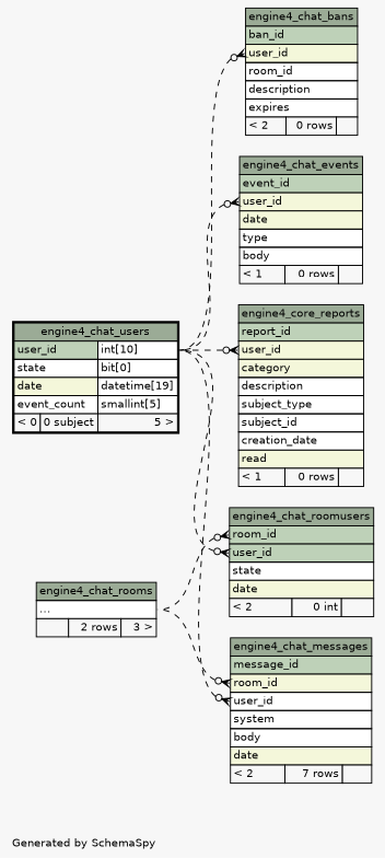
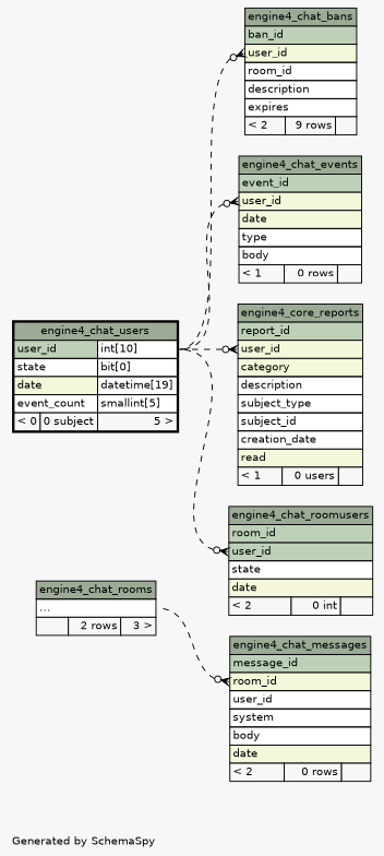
  digraph {
    bgcolor="#f7f7f7"
    fontname=Helvetica
    fontsize=11
    label="\nGenerated by SchemaSpy"
    labeljust=l
    nodesep=0.18
    rankdir=RL
    ranksep=0.46
    node [fontname=Helvetica fontsize=11 shape=plaintext]
    edge [arrowhead=none arrowsize=0.8 arrowtail=crowodot dir=back headport="user_id.type:e" style=dashed tailport="user_id:w"]
-   n1 [label=<     <TABLE BORDER="0" CELLBORDER="1" CELLSPACING="0" BGCOLOR="#ffffff">       <TR><TD COLSPAN="3" BGCOLOR="#9bab96" ALIGN="CENTER">engine4_chat_bans</TD></TR>       <TR><TD PORT="ban_id" COLSPAN="3" BGCOLOR="#bed1b8" ALIGN="LEFT">ban_id</TD></TR>       <TR><TD PORT="user_id" COLSPAN="3" BGCOLOR="#f4f7da" ALIGN="LEFT">user_id</TD></TR>       <TR><TD PORT="room_id" COLSPAN="3" ALIGN="LEFT">room_id</TD></TR>       <TR><TD PORT="description" COLSPAN="3" ALIGN="LEFT">description</TD></TR>       <TR><TD PORT="expires" COLSPAN="3" ALIGN="LEFT">expires</TD></TR>       <TR><TD ALIGN="LEFT" BGCOLOR="#f7f7f7">&lt; 2</TD><TD ALIGN="RIGHT" BGCOLOR="#f7f7f7">0 rows</TD><TD ALIGN="RIGHT" BGCOLOR="#f7f7f7">  </TD></TR>     </TABLE>>]
+   n1 [label=<     <TABLE BORDER="0" CELLBORDER="1" CELLSPACING="0" BGCOLOR="#ffffff">       <TR><TD COLSPAN="3" BGCOLOR="#9bab96" ALIGN="CENTER">engine4_chat_bans</TD></TR>       <TR><TD PORT="ban_id" COLSPAN="3" BGCOLOR="#bed1b8" ALIGN="LEFT">ban_id</TD></TR>       <TR><TD PORT="user_id" COLSPAN="3" BGCOLOR="#f4f7da" ALIGN="LEFT">user_id</TD></TR>       <TR><TD PORT="room_id" COLSPAN="3" ALIGN="LEFT">room_id</TD></TR>       <TR><TD PORT="description" COLSPAN="3" ALIGN="LEFT">description</TD></TR>       <TR><TD PORT="expires" COLSPAN="3" ALIGN="LEFT">expires</TD></TR>       <TR><TD ALIGN="LEFT" BGCOLOR="#f7f7f7">&lt; 2</TD><TD ALIGN="RIGHT" BGCOLOR="#f7f7f7">9 rows</TD><TD ALIGN="RIGHT" BGCOLOR="#f7f7f7">  </TD></TR>     </TABLE>>]
    n2 [label=<     <TABLE BORDER="2" CELLBORDER="1" CELLSPACING="0" BGCOLOR="#ffffff">       <TR><TD COLSPAN="3" BGCOLOR="#9bab96" ALIGN="CENTER">engine4_chat_users</TD></TR>       <TR><TD PORT="user_id" COLSPAN="2" BGCOLOR="#bed1b8" ALIGN="LEFT">user_id</TD><TD PORT="user_id.type" ALIGN="LEFT">int[10]</TD></TR>       <TR><TD PORT="state" COLSPAN="2" ALIGN="LEFT">state</TD><TD PORT="state.type" ALIGN="LEFT">bit[0]</TD></TR>       <TR><TD PORT="date" COLSPAN="2" BGCOLOR="#f4f7da" ALIGN="LEFT">date</TD><TD PORT="date.type" ALIGN="LEFT">datetime[19]</TD></TR>       <TR><TD PORT="event_count" COLSPAN="2" ALIGN="LEFT">event_count</TD><TD PORT="event_count.type" ALIGN="LEFT">smallint[5]</TD></TR>       <TR><TD ALIGN="LEFT" BGCOLOR="#f7f7f7">&lt; 0</TD><TD ALIGN="RIGHT" BGCOLOR="#f7f7f7">0 subject</TD><TD ALIGN="RIGHT" BGCOLOR="#f7f7f7">5 &gt;</TD></TR>     </TABLE>>]
    n3 [label=<     <TABLE BORDER="0" CELLBORDER="1" CELLSPACING="0" BGCOLOR="#ffffff">       <TR><TD COLSPAN="3" BGCOLOR="#9bab96" ALIGN="CENTER">engine4_chat_rooms</TD></TR>       <TR><TD PORT="elipses" COLSPAN="3" ALIGN="LEFT">...</TD></TR>       <TR><TD ALIGN="LEFT" BGCOLOR="#f7f7f7">  </TD><TD ALIGN="RIGHT" BGCOLOR="#f7f7f7">2 rows</TD><TD ALIGN="RIGHT" BGCOLOR="#f7f7f7">3 &gt;</TD></TR>     </TABLE>>]
    n4 [label=<     <TABLE BORDER="0" CELLBORDER="1" CELLSPACING="0" BGCOLOR="#ffffff">       <TR><TD COLSPAN="3" BGCOLOR="#9bab96" ALIGN="CENTER">engine4_chat_events</TD></TR>       <TR><TD PORT="event_id" COLSPAN="3" BGCOLOR="#bed1b8" ALIGN="LEFT">event_id</TD></TR>       <TR><TD PORT="user_id" COLSPAN="3" BGCOLOR="#f4f7da" ALIGN="LEFT">user_id</TD></TR>       <TR><TD PORT="date" COLSPAN="3" BGCOLOR="#f4f7da" ALIGN="LEFT">date</TD></TR>       <TR><TD PORT="type" COLSPAN="3" ALIGN="LEFT">type</TD></TR>       <TR><TD PORT="body" COLSPAN="3" ALIGN="LEFT">body</TD></TR>       <TR><TD ALIGN="LEFT" BGCOLOR="#f7f7f7">&lt; 1</TD><TD ALIGN="RIGHT" BGCOLOR="#f7f7f7">0 rows</TD><TD ALIGN="RIGHT" BGCOLOR="#f7f7f7">  </TD></TR>     </TABLE>>]
-   n5 [label=<     <TABLE BORDER="0" CELLBORDER="1" CELLSPACING="0" BGCOLOR="#ffffff">       <TR><TD COLSPAN="3" BGCOLOR="#9bab96" ALIGN="CENTER">engine4_chat_messages</TD></TR>       <TR><TD PORT="message_id" COLSPAN="3" BGCOLOR="#bed1b8" ALIGN="LEFT">message_id</TD></TR>       <TR><TD PORT="room_id" COLSPAN="3" BGCOLOR="#f4f7da" ALIGN="LEFT">room_id</TD></TR>       <TR><TD PORT="user_id" COLSPAN="3" ALIGN="LEFT">user_id</TD></TR>       <TR><TD PORT="system" COLSPAN="3" ALIGN="LEFT">system</TD></TR>       <TR><TD PORT="body" COLSPAN="3" ALIGN="LEFT">body</TD></TR>       <TR><TD PORT="date" COLSPAN="3" BGCOLOR="#f4f7da" ALIGN="LEFT">date</TD></TR>       <TR><TD ALIGN="LEFT" BGCOLOR="#f7f7f7">&lt; 2</TD><TD ALIGN="RIGHT" BGCOLOR="#f7f7f7">7 rows</TD><TD ALIGN="RIGHT" BGCOLOR="#f7f7f7">  </TD></TR>     </TABLE>>]
+   n5 [label=<     <TABLE BORDER="0" CELLBORDER="1" CELLSPACING="0" BGCOLOR="#ffffff">       <TR><TD COLSPAN="3" BGCOLOR="#9bab96" ALIGN="CENTER">engine4_chat_messages</TD></TR>       <TR><TD PORT="message_id" COLSPAN="3" BGCOLOR="#bed1b8" ALIGN="LEFT">message_id</TD></TR>       <TR><TD PORT="room_id" COLSPAN="3" BGCOLOR="#f4f7da" ALIGN="LEFT">room_id</TD></TR>       <TR><TD PORT="user_id" COLSPAN="3" ALIGN="LEFT">user_id</TD></TR>       <TR><TD PORT="system" COLSPAN="3" ALIGN="LEFT">system</TD></TR>       <TR><TD PORT="body" COLSPAN="3" ALIGN="LEFT">body</TD></TR>       <TR><TD PORT="date" COLSPAN="3" BGCOLOR="#f4f7da" ALIGN="LEFT">date</TD></TR>       <TR><TD ALIGN="LEFT" BGCOLOR="#f7f7f7">&lt; 2</TD><TD ALIGN="RIGHT" BGCOLOR="#f7f7f7">0 rows</TD><TD ALIGN="RIGHT" BGCOLOR="#f7f7f7">  </TD></TR>     </TABLE>>]
    n6 [label=<     <TABLE BORDER="0" CELLBORDER="1" CELLSPACING="0" BGCOLOR="#ffffff">       <TR><TD COLSPAN="3" BGCOLOR="#9bab96" ALIGN="CENTER">engine4_chat_roomusers</TD></TR>       <TR><TD PORT="room_id" COLSPAN="3" BGCOLOR="#bed1b8" ALIGN="LEFT">room_id</TD></TR>       <TR><TD PORT="user_id" COLSPAN="3" BGCOLOR="#bed1b8" ALIGN="LEFT">user_id</TD></TR>       <TR><TD PORT="state" COLSPAN="3" ALIGN="LEFT">state</TD></TR>       <TR><TD PORT="date" COLSPAN="3" BGCOLOR="#f4f7da" ALIGN="LEFT">date</TD></TR>       <TR><TD ALIGN="LEFT" BGCOLOR="#f7f7f7">&lt; 2</TD><TD ALIGN="RIGHT" BGCOLOR="#f7f7f7">0 int</TD><TD ALIGN="RIGHT" BGCOLOR="#f7f7f7">  </TD></TR>     </TABLE>>]
-   n7 [label=<     <TABLE BORDER="0" CELLBORDER="1" CELLSPACING="0" BGCOLOR="#ffffff">       <TR><TD COLSPAN="3" BGCOLOR="#9bab96" ALIGN="CENTER">engine4_core_reports</TD></TR>       <TR><TD PORT="report_id" COLSPAN="3" BGCOLOR="#bed1b8" ALIGN="LEFT">report_id</TD></TR>       <TR><TD PORT="user_id" COLSPAN="3" BGCOLOR="#f4f7da" ALIGN="LEFT">user_id</TD></TR>       <TR><TD PORT="category" COLSPAN="3" BGCOLOR="#f4f7da" ALIGN="LEFT">category</TD></TR>       <TR><TD PORT="description" COLSPAN="3" ALIGN="LEFT">description</TD></TR>       <TR><TD PORT="subject_type" COLSPAN="3" ALIGN="LEFT">subject_type</TD></TR>       <TR><TD PORT="subject_id" COLSPAN="3" ALIGN="LEFT">subject_id</TD></TR>       <TR><TD PORT="creation_date" COLSPAN="3" ALIGN="LEFT">creation_date</TD></TR>       <TR><TD PORT="read" COLSPAN="3" BGCOLOR="#f4f7da" ALIGN="LEFT">read</TD></TR>       <TR><TD ALIGN="LEFT" BGCOLOR="#f7f7f7">&lt; 1</TD><TD ALIGN="RIGHT" BGCOLOR="#f7f7f7">0 rows</TD><TD ALIGN="RIGHT" BGCOLOR="#f7f7f7">  </TD></TR>     </TABLE>>]
+   n7 [label=<     <TABLE BORDER="0" CELLBORDER="1" CELLSPACING="0" BGCOLOR="#ffffff">       <TR><TD COLSPAN="3" BGCOLOR="#9bab96" ALIGN="CENTER">engine4_core_reports</TD></TR>       <TR><TD PORT="report_id" COLSPAN="3" BGCOLOR="#bed1b8" ALIGN="LEFT">report_id</TD></TR>       <TR><TD PORT="user_id" COLSPAN="3" BGCOLOR="#f4f7da" ALIGN="LEFT">user_id</TD></TR>       <TR><TD PORT="category" COLSPAN="3" BGCOLOR="#f4f7da" ALIGN="LEFT">category</TD></TR>       <TR><TD PORT="description" COLSPAN="3" ALIGN="LEFT">description</TD></TR>       <TR><TD PORT="subject_type" COLSPAN="3" ALIGN="LEFT">subject_type</TD></TR>       <TR><TD PORT="subject_id" COLSPAN="3" ALIGN="LEFT">subject_id</TD></TR>       <TR><TD PORT="creation_date" COLSPAN="3" ALIGN="LEFT">creation_date</TD></TR>       <TR><TD PORT="read" COLSPAN="3" BGCOLOR="#f4f7da" ALIGN="LEFT">read</TD></TR>       <TR><TD ALIGN="LEFT" BGCOLOR="#f7f7f7">&lt; 1</TD><TD ALIGN="RIGHT" BGCOLOR="#f7f7f7">0 users</TD><TD ALIGN="RIGHT" BGCOLOR="#f7f7f7">  </TD></TR>     </TABLE>>]
    n1 -> n2
    n4 -> n2
-   n5 -> n2
    n5 -> n3 [headport="elipses:e" tailport="room_id:w"]
    n6 -> n2
-   n6 -> n3 [headport="elipses:e" tailport="room_id:w"]
    n7 -> n2
  }
